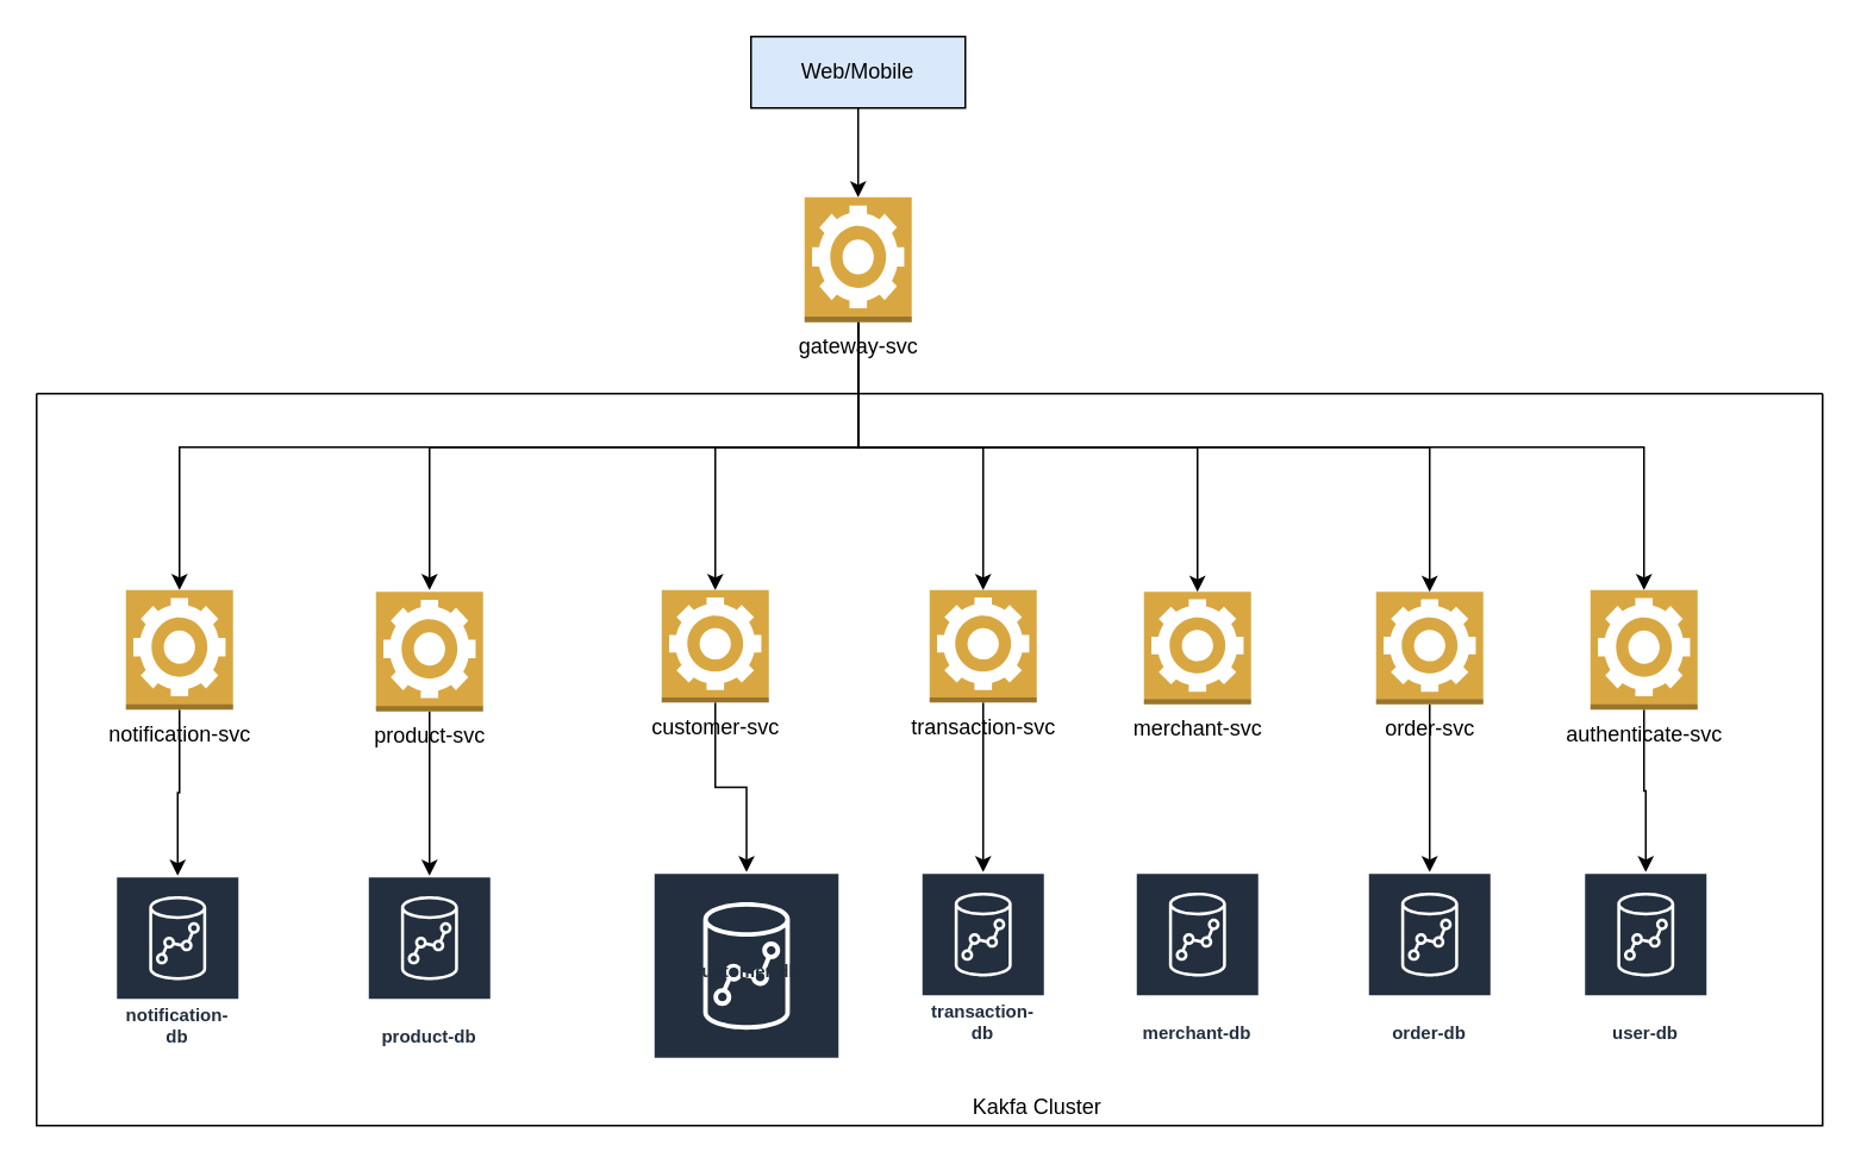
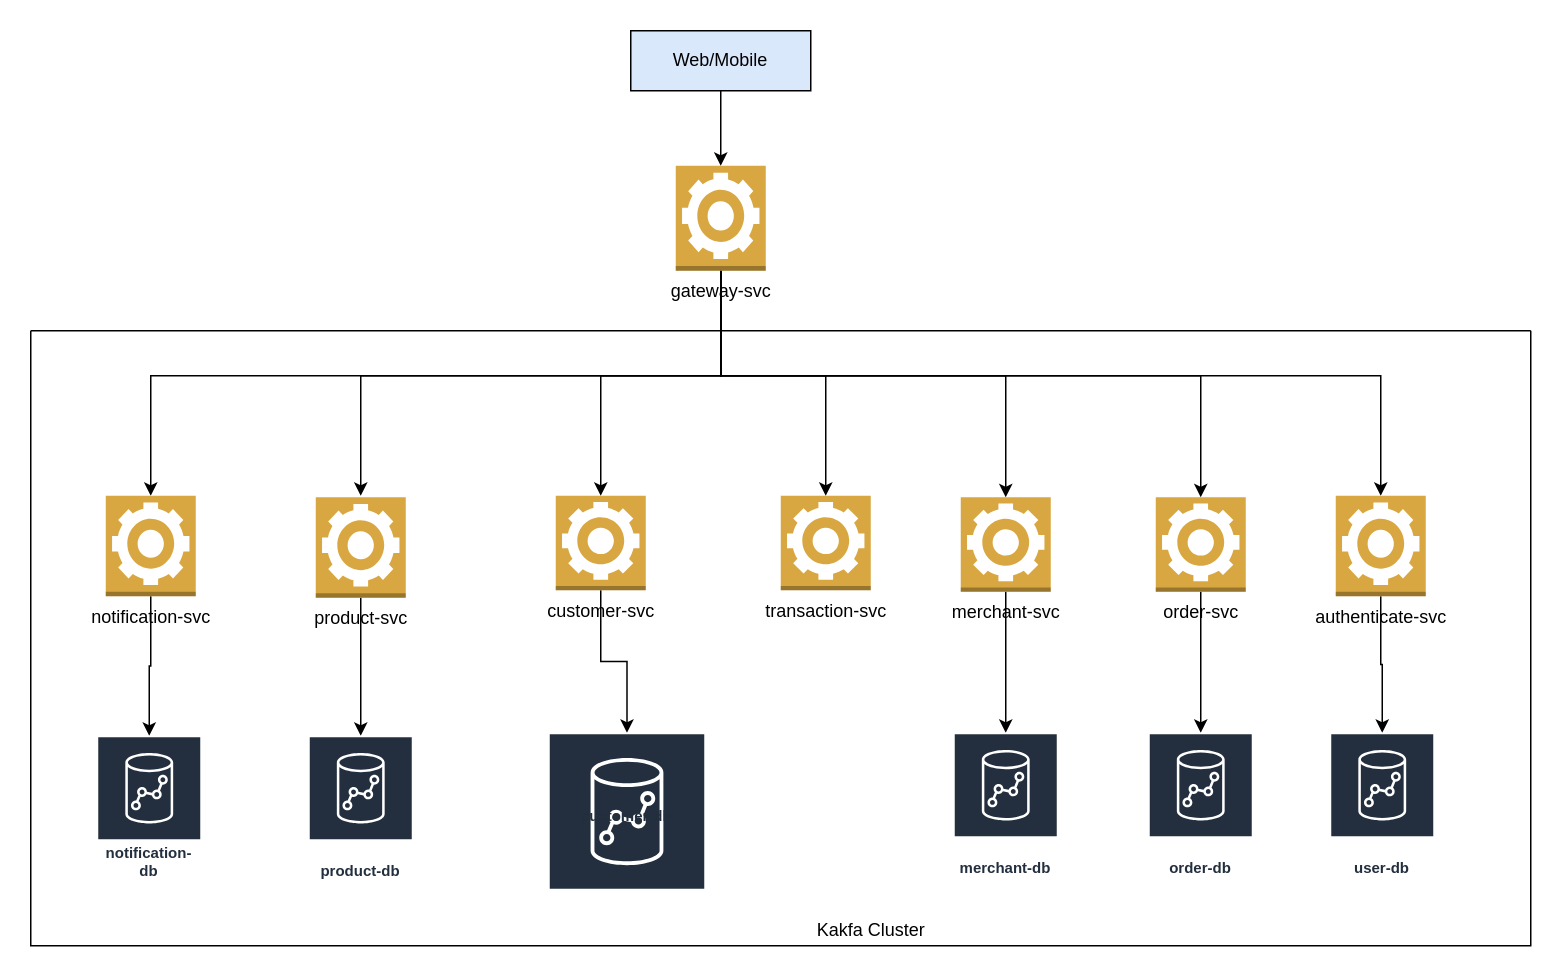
  <mxCell id="0" />
  <mxCell id="1" parent="0" />
  <mxCell id="2" value="" style="edgeStyle=orthogonalEdgeStyle;rounded=0;orthogonalLoop=1;jettySize=auto;html=1;" edge="1" parent="1" source="3" target="28"><mxGeometry relative="1" as="geometry" /></mxCell>
  <mxCell id="3" value="product-svc" style="outlineConnect=0;dashed=0;verticalLabelPosition=bottom;verticalAlign=top;align=center;html=1;shape=mxgraph.aws3.worker;fillColor=#D9A741;gradientColor=none;" vertex="1" parent="1"><mxGeometry x="210" y="331" width="60" height="67" as="geometry" /></mxCell>
  <mxCell id="4" value="" style="edgeStyle=orthogonalEdgeStyle;rounded=0;orthogonalLoop=1;jettySize=auto;html=1;" edge="1" parent="1" source="5" target="29"><mxGeometry relative="1" as="geometry" /></mxCell>
  <mxCell id="5" value="customer-svc" style="outlineConnect=0;dashed=0;verticalLabelPosition=bottom;verticalAlign=top;align=center;html=1;shape=mxgraph.aws3.worker;fillColor=#D9A741;gradientColor=none;" vertex="1" parent="1"><mxGeometry x="370" y="330" width="60" height="63" as="geometry" /></mxCell>
- <mxCell id="6" value="" style="edgeStyle=orthogonalEdgeStyle;rounded=0;orthogonalLoop=1;jettySize=auto;html=1;" edge="1" parent="1" source="7" target="30"><mxGeometry relative="1" as="geometry" /></mxCell>
  <mxCell id="7" value="transaction-svc" style="outlineConnect=0;dashed=0;verticalLabelPosition=bottom;verticalAlign=top;align=center;html=1;shape=mxgraph.aws3.worker;fillColor=#D9A741;gradientColor=none;" vertex="1" parent="1"><mxGeometry x="520" y="330" width="60" height="63" as="geometry" /></mxCell>
+ <mxCell id="8" value="" style="edgeStyle=orthogonalEdgeStyle;rounded=0;orthogonalLoop=1;jettySize=auto;html=1;" edge="1" parent="1" source="9" target="31"><mxGeometry relative="1" as="geometry" /></mxCell>
  <mxCell id="9" value="merchant-svc" style="outlineConnect=0;dashed=0;verticalLabelPosition=bottom;verticalAlign=top;align=center;html=1;shape=mxgraph.aws3.worker;fillColor=#D9A741;gradientColor=none;" vertex="1" parent="1"><mxGeometry x="640" y="331" width="60" height="63" as="geometry" /></mxCell>
  <mxCell id="10" value="" style="edgeStyle=orthogonalEdgeStyle;rounded=0;orthogonalLoop=1;jettySize=auto;html=1;" edge="1" parent="1" source="11" target="32"><mxGeometry relative="1" as="geometry" /></mxCell>
  <mxCell id="11" value="order-svc" style="outlineConnect=0;dashed=0;verticalLabelPosition=bottom;verticalAlign=top;align=center;html=1;shape=mxgraph.aws3.worker;fillColor=#D9A741;gradientColor=none;" vertex="1" parent="1"><mxGeometry x="770" y="331" width="60" height="63" as="geometry" /></mxCell>
  <mxCell id="12" style="edgeStyle=orthogonalEdgeStyle;rounded=0;orthogonalLoop=1;jettySize=auto;html=1;" edge="1" parent="1" source="19"><mxGeometry relative="1" as="geometry"><mxPoint x="240" y="330" as="targetPoint" /><Array as="points"><mxPoint x="480" y="250" /><mxPoint x="240" y="250" /></Array></mxGeometry></mxCell>
  <mxCell id="13" style="edgeStyle=orthogonalEdgeStyle;rounded=0;orthogonalLoop=1;jettySize=auto;html=1;" edge="1" parent="1" source="19" target="5"><mxGeometry relative="1" as="geometry"><Array as="points"><mxPoint x="480" y="250" /><mxPoint x="400" y="250" /></Array></mxGeometry></mxCell>
  <mxCell id="14" style="edgeStyle=orthogonalEdgeStyle;rounded=0;orthogonalLoop=1;jettySize=auto;html=1;" edge="1" parent="1" source="19" target="7"><mxGeometry relative="1" as="geometry"><Array as="points"><mxPoint x="480" y="250" /><mxPoint x="550" y="250" /></Array></mxGeometry></mxCell>
  <mxCell id="15" style="edgeStyle=orthogonalEdgeStyle;rounded=0;orthogonalLoop=1;jettySize=auto;html=1;" edge="1" parent="1" source="19" target="9"><mxGeometry relative="1" as="geometry"><Array as="points"><mxPoint x="480" y="250" /><mxPoint x="670" y="250" /></Array></mxGeometry></mxCell>
  <mxCell id="16" style="edgeStyle=orthogonalEdgeStyle;rounded=0;orthogonalLoop=1;jettySize=auto;html=1;entryX=0.5;entryY=0;entryDx=0;entryDy=0;entryPerimeter=0;" edge="1" parent="1" source="19" target="11"><mxGeometry relative="1" as="geometry"><mxPoint x="637" y="151.5" as="sourcePoint" /><mxPoint x="837" y="330" as="targetPoint" /><Array as="points"><mxPoint x="480" y="250" /><mxPoint x="800" y="250" /></Array></mxGeometry></mxCell>
  <mxCell id="17" style="edgeStyle=orthogonalEdgeStyle;rounded=0;orthogonalLoop=1;jettySize=auto;html=1;" edge="1" parent="1" source="19" target="24"><mxGeometry relative="1" as="geometry"><Array as="points"><mxPoint x="480" y="250" /><mxPoint x="100" y="250" /></Array></mxGeometry></mxCell>
  <mxCell id="18" style="edgeStyle=orthogonalEdgeStyle;rounded=0;orthogonalLoop=1;jettySize=auto;html=1;entryX=0.5;entryY=0;entryDx=0;entryDy=0;entryPerimeter=0;" edge="1" parent="1" source="19" target="26"><mxGeometry relative="1" as="geometry"><Array as="points"><mxPoint x="480" y="250" /><mxPoint x="920" y="250" /></Array></mxGeometry></mxCell>
  <mxCell id="19" value="gateway-svc" style="outlineConnect=0;dashed=0;verticalLabelPosition=bottom;verticalAlign=top;align=center;html=1;shape=mxgraph.aws3.worker;fillColor=#D9A741;gradientColor=none;" vertex="1" parent="1"><mxGeometry x="450" y="110" width="60" height="70" as="geometry" /></mxCell>
  <mxCell id="20" style="edgeStyle=orthogonalEdgeStyle;rounded=0;orthogonalLoop=1;jettySize=auto;html=1;exitX=0.5;exitY=1;exitDx=0;exitDy=0;exitPerimeter=0;" edge="1" parent="1" source="9" target="9"><mxGeometry relative="1" as="geometry" /></mxCell>
  <mxCell id="21" style="edgeStyle=orthogonalEdgeStyle;rounded=0;orthogonalLoop=1;jettySize=auto;html=1;" edge="1" parent="1" source="22" target="19"><mxGeometry relative="1" as="geometry"><Array as="points"><mxPoint x="480" y="60" /><mxPoint x="480" y="60" /></Array></mxGeometry></mxCell>
  <mxCell id="22" value="Web/Mobile" style="rounded=0;whiteSpace=wrap;html=1;fillColor=#dae8fc;" vertex="1" parent="1"><mxGeometry x="420" y="20" width="120" height="40" as="geometry" /></mxCell>
  <mxCell id="23" value="" style="edgeStyle=orthogonalEdgeStyle;rounded=0;orthogonalLoop=1;jettySize=auto;html=1;" edge="1" parent="1" source="24" target="27"><mxGeometry relative="1" as="geometry" /></mxCell>
  <mxCell id="24" value="notification-svc" style="outlineConnect=0;dashed=0;verticalLabelPosition=bottom;verticalAlign=top;align=center;html=1;shape=mxgraph.aws3.worker;fillColor=#D9A741;gradientColor=none;" vertex="1" parent="1"><mxGeometry x="70" y="330" width="60" height="67" as="geometry" /></mxCell>
  <mxCell id="25" value="" style="edgeStyle=orthogonalEdgeStyle;rounded=0;orthogonalLoop=1;jettySize=auto;html=1;" edge="1" parent="1" source="26" target="33"><mxGeometry relative="1" as="geometry" /></mxCell>
  <mxCell id="26" value="authenticate-svc" style="outlineConnect=0;dashed=0;verticalLabelPosition=bottom;verticalAlign=top;align=center;html=1;shape=mxgraph.aws3.worker;fillColor=#D9A741;gradientColor=none;" vertex="1" parent="1"><mxGeometry x="890" y="330" width="60" height="67" as="geometry" /></mxCell>
  <mxCell id="27" value="notification-db" style="sketch=0;outlineConnect=0;fontColor=#232F3E;gradientColor=none;strokeColor=#ffffff;fillColor=#232F3E;dashed=0;verticalLabelPosition=middle;verticalAlign=bottom;align=center;html=1;whiteSpace=wrap;fontSize=10;fontStyle=1;spacing=3;shape=mxgraph.aws4.productIcon;prIcon=mxgraph.aws4.redshift;" vertex="1" parent="1"><mxGeometry x="64" y="490" width="70" height="100" as="geometry" /></mxCell>
  <mxCell id="28" value="product-db" style="sketch=0;outlineConnect=0;fontColor=#232F3E;gradientColor=none;strokeColor=#ffffff;fillColor=#232F3E;dashed=0;verticalLabelPosition=middle;verticalAlign=bottom;align=center;html=1;whiteSpace=wrap;fontSize=10;fontStyle=1;spacing=3;shape=mxgraph.aws4.productIcon;prIcon=mxgraph.aws4.redshift;" vertex="1" parent="1"><mxGeometry x="205" y="490" width="70" height="100" as="geometry" /></mxCell>
  <mxCell id="29" value="customer-db" style="sketch=0;outlineConnect=0;fontColor=#232F3E;gradientColor=none;strokeColor=#ffffff;fillColor=#232F3E;dashed=0;verticalLabelPosition=middle;verticalAlign=bottom;align=center;html=1;whiteSpace=wrap;fontSize=10;fontStyle=1;spacing=3;shape=mxgraph.aws4.productIcon;prIcon=mxgraph.aws4.redshift;" vertex="1" parent="1"><mxGeometry x="365" y="488" width="105" height="65" as="geometry" /></mxCell>
- <mxCell id="30" value="transaction-db" style="sketch=0;outlineConnect=0;fontColor=#232F3E;gradientColor=none;strokeColor=#ffffff;fillColor=#232F3E;dashed=0;verticalLabelPosition=middle;verticalAlign=bottom;align=center;html=1;whiteSpace=wrap;fontSize=10;fontStyle=1;spacing=3;shape=mxgraph.aws4.productIcon;prIcon=mxgraph.aws4.redshift;" vertex="1" parent="1"><mxGeometry x="515" y="488" width="70" height="100" as="geometry" /></mxCell>
  <mxCell id="31" value="merchant-db" style="sketch=0;outlineConnect=0;fontColor=#232F3E;gradientColor=none;strokeColor=#ffffff;fillColor=#232F3E;dashed=0;verticalLabelPosition=middle;verticalAlign=bottom;align=center;html=1;whiteSpace=wrap;fontSize=10;fontStyle=1;spacing=3;shape=mxgraph.aws4.productIcon;prIcon=mxgraph.aws4.redshift;" vertex="1" parent="1"><mxGeometry x="635" y="488" width="70" height="100" as="geometry" /></mxCell>
  <mxCell id="32" value="order-db" style="sketch=0;outlineConnect=0;fontColor=#232F3E;gradientColor=none;strokeColor=#ffffff;fillColor=#232F3E;dashed=0;verticalLabelPosition=middle;verticalAlign=bottom;align=center;html=1;whiteSpace=wrap;fontSize=10;fontStyle=1;spacing=3;shape=mxgraph.aws4.productIcon;prIcon=mxgraph.aws4.redshift;" vertex="1" parent="1"><mxGeometry x="765" y="488" width="70" height="100" as="geometry" /></mxCell>
  <mxCell id="33" value="user-db" style="sketch=0;outlineConnect=0;fontColor=#232F3E;gradientColor=none;strokeColor=#ffffff;fillColor=#232F3E;dashed=0;verticalLabelPosition=middle;verticalAlign=bottom;align=center;html=1;whiteSpace=wrap;fontSize=10;fontStyle=1;spacing=3;shape=mxgraph.aws4.productIcon;prIcon=mxgraph.aws4.redshift;" vertex="1" parent="1"><mxGeometry x="886" y="488" width="70" height="100" as="geometry" /></mxCell>
  <mxCell id="34" value="" style="swimlane;startSize=0;" vertex="1" parent="1"><mxGeometry x="20" y="220" width="1000" height="410" as="geometry" /></mxCell>
  <mxCell id="35" value="Kakfa Cluster" style="text;html=1;align=center;verticalAlign=middle;resizable=0;points=[];autosize=1;strokeColor=none;fillColor=none;" vertex="1" parent="1"><mxGeometry x="535" y="610" width="90" height="20" as="geometry" /></mxCell>
